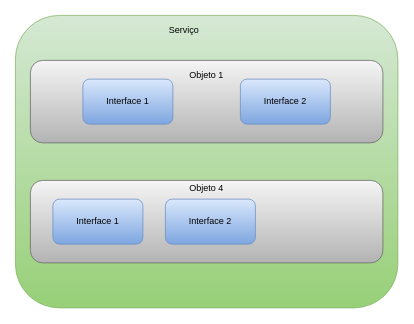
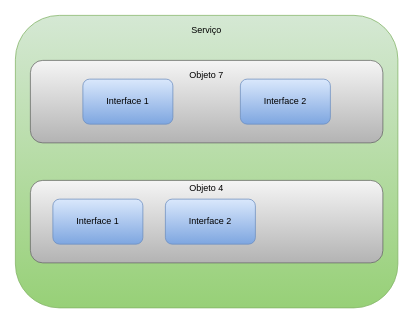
  <mxCell id="0" />
  <mxCell id="1" parent="0" />
  <mxCell id="2" value="" style="rounded=1;whiteSpace=wrap;html=1;gradientColor=#97d077;fillColor=#d5e8d4;strokeColor=#82b366;" vertex="1" parent="1"><mxGeometry x="20" y="20" width="510" height="390" as="geometry" /></mxCell>
  <mxCell id="3" value="" style="rounded=1;whiteSpace=wrap;html=1;gradientColor=#b3b3b3;fillColor=#f5f5f5;strokeColor=#666666;" vertex="1" parent="1"><mxGeometry x="40" y="80" width="470" height="110" as="geometry" /></mxCell>
  <mxCell id="4" value="" style="rounded=1;whiteSpace=wrap;html=1;gradientColor=#b3b3b3;fillColor=#f5f5f5;strokeColor=#666666;" vertex="1" parent="1"><mxGeometry x="40" y="240" width="470" height="110" as="geometry" /></mxCell>
  <mxCell id="5" value="Interface 1" style="rounded=1;whiteSpace=wrap;html=1;gradientColor=#7ea6e0;fillColor=#dae8fc;strokeColor=#6c8ebf;" vertex="1" parent="1"><mxGeometry x="110" y="105" width="120" height="60" as="geometry" /></mxCell>
  <mxCell id="6" value="Interface 2" style="rounded=1;whiteSpace=wrap;html=1;gradientColor=#7ea6e0;fillColor=#dae8fc;strokeColor=#6c8ebf;" vertex="1" parent="1"><mxGeometry x="320" y="105" width="120" height="60" as="geometry" /></mxCell>
  <mxCell id="7" value="Interface 1" style="rounded=1;whiteSpace=wrap;html=1;gradientColor=#7ea6e0;fillColor=#dae8fc;strokeColor=#6c8ebf;" vertex="1" parent="1"><mxGeometry x="70" y="265" width="120" height="60" as="geometry" /></mxCell>
  <mxCell id="8" value="Interface 2" style="rounded=1;whiteSpace=wrap;html=1;gradientColor=#7ea6e0;fillColor=#dae8fc;strokeColor=#6c8ebf;" vertex="1" parent="1"><mxGeometry x="220" y="265" width="120" height="60" as="geometry" /></mxCell>
  <mxCell id="9" value="Objeto 4" style="text;html=1;strokeColor=none;fillColor=none;align=center;verticalAlign=middle;whiteSpace=wrap;rounded=0;" vertex="1" parent="1"><mxGeometry x="240" y="240" width="70" height="20" as="geometry" /></mxCell>
- <mxCell id="10" value="Objeto 1" style="text;html=1;strokeColor=none;fillColor=none;align=center;verticalAlign=middle;whiteSpace=wrap;rounded=0;" vertex="1" parent="1"><mxGeometry x="240" y="90" width="70" height="20" as="geometry" /></mxCell>
- <mxCell id="11" value="Serviço" style="text;html=1;strokeColor=none;fillColor=none;align=center;verticalAlign=middle;whiteSpace=wrap;rounded=0;" vertex="1" parent="1"><mxGeometry x="225" y="30" width="40" height="20" as="geometry" /></mxCell>
+ <mxCell id="10" value="Objeto 7" style="text;html=1;strokeColor=none;fillColor=none;align=center;verticalAlign=middle;whiteSpace=wrap;rounded=0;" vertex="1" parent="1"><mxGeometry x="240" y="90" width="70" height="20" as="geometry" /></mxCell>
+ <mxCell id="11" value="Serviço" style="text;html=1;strokeColor=none;fillColor=none;align=center;verticalAlign=middle;whiteSpace=wrap;rounded=0;" vertex="1" parent="1"><mxGeometry x="255" y="30" width="40" height="20" as="geometry" /></mxCell>
